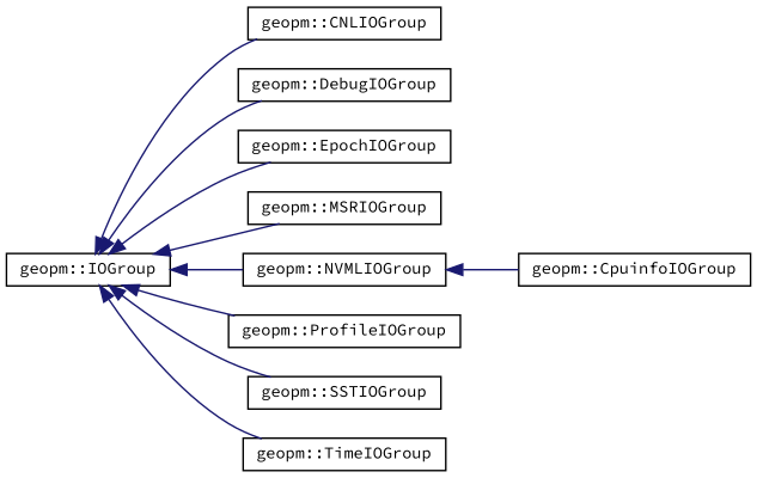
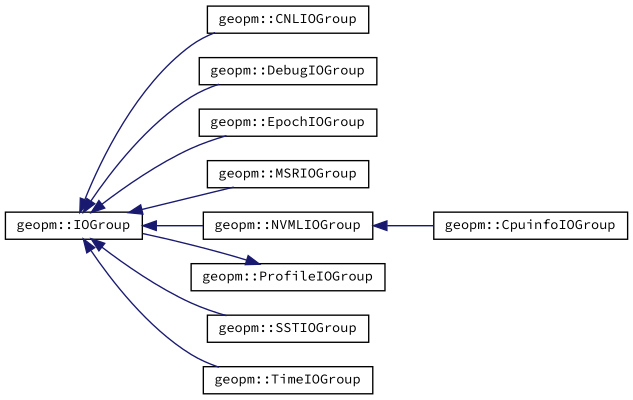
  digraph {
    fontname="Source Code Pro"
    rankdir=LR
    node [color=black fillcolor=white fontname="Source Code Pro" fontsize=10 shape=record style=filled]
    edge [color=midnightblue dir=back fontname="Source Code Pro" fontsize=10 labelfontname=Helvetica labelfontsize=10 style=solid]
    n1 [height=0.2 label="geopm::IOGroup" width=0.4]
    n2 [height=0.2 label="geopm::CNLIOGroup" width=0.4]
    n3 [height=0.2 label="geopm::DebugIOGroup" width=0.4]
    n4 [height=0.2 label="geopm::EpochIOGroup" width=0.4]
    n5 [height=0.2 label="geopm::MSRIOGroup" width=0.4]
    n6 [height=0.2 label="geopm::NVMLIOGroup" width=0.4]
    n7 [height=0.2 label="geopm::ProfileIOGroup" width=0.4]
    n8 [height=0.2 label="geopm::SSTIOGroup" width=0.4]
    n9 [height=0.2 label="geopm::TimeIOGroup" width=0.4]
    n10 [height=0.2 label="geopm::CpuinfoIOGroup" width=0.4]
    n1 -> n2
    n1 -> n3
    n1 -> n4
    n1 -> n5
    n1 -> n6
-   n1 -> n7
+   n7 -> n1
    n1 -> n8
    n1 -> n9
    n6 -> n10
  }
